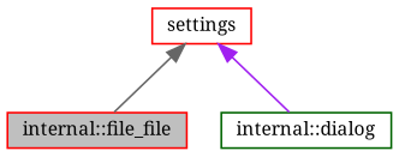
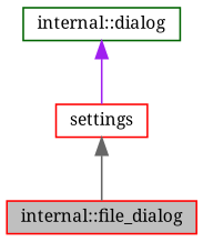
  digraph {
    fontname="Noto Serif"
    node [color=red fillcolor=white fontname="Noto Serif" fontsize=10 shape=record style=filled]
    edge [dir=back fontname="Noto Serif" fontsize=10 labelfontname=Helvetica labelfontsize=10 style=solid]
-   n1 [fillcolor=grey75 fontcolor=black height=0.2 label="internal::file_file" width=0.4]
+   n1 [fillcolor=grey75 fontcolor=black height=0.2 label="internal::file_dialog" width=0.4]
    n2 [color=darkgreen height=0.2 label="internal::dialog" width=0.4]
    n3 [height=0.2 label=settings width=0.4]
    n3 -> n1 [color=gray40]
-   n3 -> n2 [color=purple]
+   n2 -> n3 [color=purple]
  }
